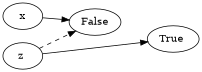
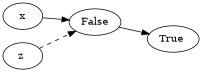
  digraph {
    rankdir=LR
    n1 [label=x]
    n2 [label=False]
    n3 [label="z "]
    n4 [label="True "]
    n1 -> n2 [style=solid]
    n3 -> n2 [style=dashed]
-   n3 -> n4
+   n2 -> n4
  }
